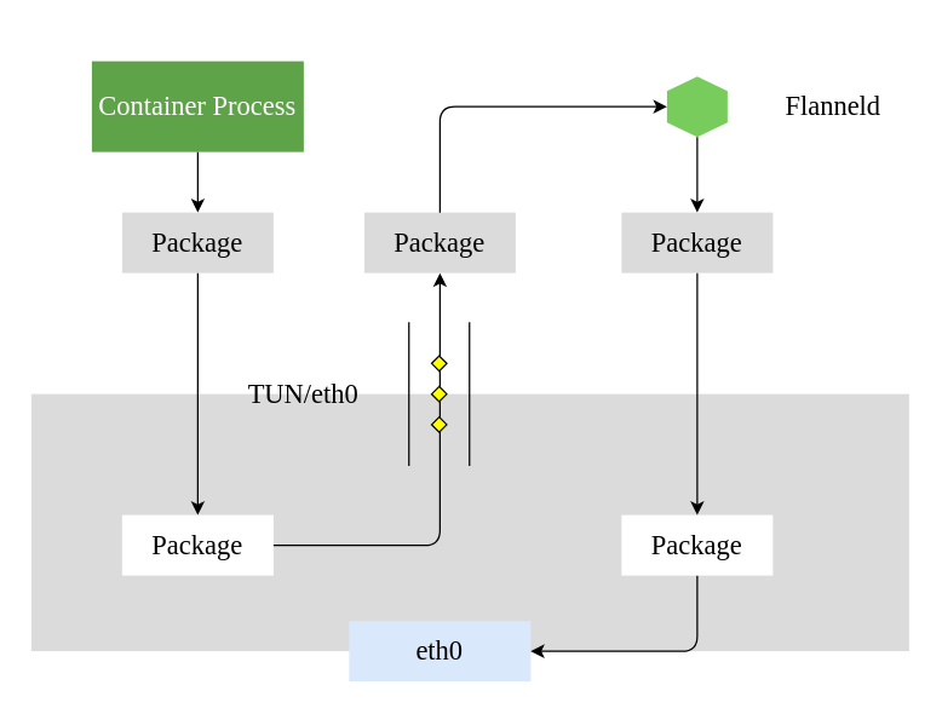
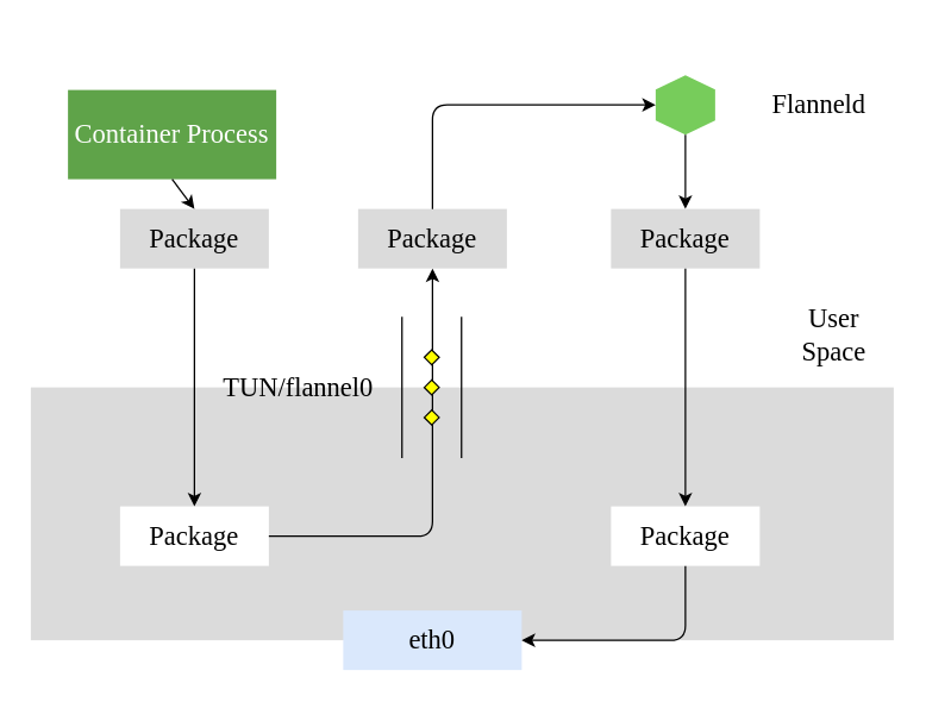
  <mxCell id="0" />
  <mxCell id="1" parent="0" />
  <mxCell id="2" value="" style="group" vertex="1" connectable="0" parent="1"><mxGeometry x="20" y="20" width="580" height="410" as="geometry" /></mxCell>
  <mxCell id="3" value="" style="rounded=0;whiteSpace=wrap;html=1;fontFamily=Comic Sans MS;fontSize=18;fontColor=#FFFFFF;fillColor=#FFFFFF;strokeColor=none;" vertex="1" parent="2"><mxGeometry width="580" height="240" as="geometry" /></mxCell>
  <mxCell id="4" value="" style="rounded=0;whiteSpace=wrap;html=1;strokeColor=none;fillColor=#DBDBDB;" vertex="1" parent="2"><mxGeometry y="240" width="580" height="170" as="geometry" /></mxCell>
- <mxCell id="6" value="Container Process" style="rounded=0;whiteSpace=wrap;html=1;strokeColor=none;fontFamily=Comic Sans MS;fontSize=18;fontColor=#FFFFFF;fillColor=#5FA349;" vertex="1" parent="1"><mxGeometry x="60" y="40" width="140" height="60" as="geometry" /></mxCell>
+ <mxCell id="5" value="User Space" style="text;html=1;strokeColor=none;fillColor=none;align=center;verticalAlign=middle;whiteSpace=wrap;rounded=0;fontFamily=Comic Sans MS;fontSize=18;fontColor=#000000;" vertex="1" parent="2"><mxGeometry x="520" y="195" width="40" height="20" as="geometry" /></mxCell>
+ <mxCell id="6" value="Container Process" style="rounded=0;whiteSpace=wrap;html=1;strokeColor=none;fontFamily=Comic Sans MS;fontSize=18;fontColor=#FFFFFF;fillColor=#5FA349;" vertex="1" parent="1"><mxGeometry x="45" y="60" width="140" height="60" as="geometry" /></mxCell>
  <mxCell id="7" value="Package" style="rounded=0;whiteSpace=wrap;html=1;fontFamily=Comic Sans MS;fontSize=18;fillColor=#DBDBDB;strokeColor=none;" vertex="1" parent="1"><mxGeometry x="80" y="140" width="100" height="40" as="geometry" /></mxCell>
  <mxCell id="8" value="Package" style="rounded=0;whiteSpace=wrap;html=1;fontFamily=Comic Sans MS;fontSize=18;fillColor=#FFFFFF;strokeColor=none;" vertex="1" parent="1"><mxGeometry x="80" y="340" width="100" height="40" as="geometry" /></mxCell>
- <mxCell id="9" value="TUN/eth0" style="text;html=1;strokeColor=none;fillColor=none;align=center;verticalAlign=middle;whiteSpace=wrap;rounded=0;fontFamily=Comic Sans MS;fontSize=18;fontColor=#000000;" vertex="1" parent="1"><mxGeometry x="140" y="245" width="120" height="30" as="geometry" /></mxCell>
+ <mxCell id="9" value="TUN/flannel0" style="text;html=1;strokeColor=none;fillColor=none;align=center;verticalAlign=middle;whiteSpace=wrap;rounded=0;fontFamily=Comic Sans MS;fontSize=18;fontColor=#000000;" vertex="1" parent="1"><mxGeometry x="140" y="245" width="120" height="30" as="geometry" /></mxCell>
  <mxCell id="10" value="Package" style="rounded=0;whiteSpace=wrap;html=1;fontFamily=Comic Sans MS;fontSize=18;strokeColor=none;fillColor=#DBDBDB;" vertex="1" parent="1"><mxGeometry x="240" y="140" width="100" height="40" as="geometry" /></mxCell>
  <mxCell id="11" value="" style="whiteSpace=wrap;html=1;shape=mxgraph.basic.isocube;isoAngle=15;fontFamily=Comic Sans MS;fontSize=18;fontColor=#000000;fillColor=#77CC5B;strokeColor=none;" vertex="1" parent="1"><mxGeometry x="440" y="50" width="40" height="40" as="geometry" /></mxCell>
  <mxCell id="12" value="Flanneld" style="text;html=1;strokeColor=none;fillColor=none;align=center;verticalAlign=middle;whiteSpace=wrap;rounded=0;fontFamily=Comic Sans MS;fontSize=18;fontColor=#000000;" vertex="1" parent="1"><mxGeometry x="530" y="60" width="40" height="20" as="geometry" /></mxCell>
  <mxCell id="13" value="Package" style="rounded=0;whiteSpace=wrap;html=1;fontFamily=Comic Sans MS;fontSize=18;strokeColor=none;fillColor=#DBDBDB;" vertex="1" parent="1"><mxGeometry x="410" y="140" width="100" height="40" as="geometry" /></mxCell>
  <mxCell id="14" value="Package" style="rounded=0;whiteSpace=wrap;html=1;fontFamily=Comic Sans MS;fontSize=18;fillColor=#FFFFFF;strokeColor=none;" vertex="1" parent="1"><mxGeometry x="410" y="340" width="100" height="40" as="geometry" /></mxCell>
  <mxCell id="15" value="eth0" style="rounded=0;whiteSpace=wrap;html=1;fontFamily=Comic Sans MS;fontSize=18;fontColor=#000000;fillColor=#dae8fc;strokeColor=none;" vertex="1" parent="1"><mxGeometry x="230" y="410" width="120" height="40" as="geometry" /></mxCell>
  <mxCell id="16" value="" style="endArrow=classic;html=1;fontFamily=Comic Sans MS;fontSize=18;fontColor=#000000;exitX=0.5;exitY=1;exitDx=0;exitDy=0;entryX=0.5;entryY=0;entryDx=0;entryDy=0;" edge="1" parent="1" source="6" target="7"><mxGeometry width="50" height="50" relative="1" as="geometry"><mxPoint x="-170" y="290" as="sourcePoint" /><mxPoint x="-120" y="240" as="targetPoint" /></mxGeometry></mxCell>
  <mxCell id="17" value="" style="endArrow=classic;html=1;fontFamily=Comic Sans MS;fontSize=18;fontColor=#000000;exitX=0.5;exitY=1;exitDx=0;exitDy=0;entryX=0.5;entryY=0;entryDx=0;entryDy=0;" edge="1" parent="1" source="7" target="8"><mxGeometry width="50" height="50" relative="1" as="geometry"><mxPoint x="-140" y="340" as="sourcePoint" /><mxPoint x="-90" y="290" as="targetPoint" /></mxGeometry></mxCell>
  <mxCell id="18" value="" style="edgeStyle=segmentEdgeStyle;endArrow=classic;html=1;fontFamily=Comic Sans MS;fontSize=18;fontColor=#000000;exitX=1;exitY=0.5;exitDx=0;exitDy=0;entryX=0.5;entryY=1;entryDx=0;entryDy=0;" edge="1" parent="1" source="8" target="10"><mxGeometry width="50" height="50" relative="1" as="geometry"><mxPoint x="-120" y="430" as="sourcePoint" /><mxPoint x="-70" y="380" as="targetPoint" /></mxGeometry></mxCell>
  <mxCell id="19" value="" style="verticalLabelPosition=bottom;verticalAlign=top;html=1;shape=mxgraph.flowchart.parallel_mode;pointerEvents=1;fontFamily=Comic Sans MS;fontSize=18;fontColor=#000000;fillColor=#FFFFFF;rotation=90;" vertex="1" parent="1"><mxGeometry x="242" y="240" width="95" height="40" as="geometry" /></mxCell>
  <mxCell id="20" value="" style="edgeStyle=segmentEdgeStyle;endArrow=classic;html=1;fontFamily=Comic Sans MS;fontSize=18;fontColor=#000000;exitX=0.5;exitY=0;exitDx=0;exitDy=0;entryX=0;entryY=0.5;entryDx=0;entryDy=0;entryPerimeter=0;" edge="1" parent="1" source="10" target="11"><mxGeometry width="50" height="50" relative="1" as="geometry"><mxPoint x="-70" y="240" as="sourcePoint" /><mxPoint x="-20" y="190" as="targetPoint" /><Array as="points"><mxPoint x="290" y="70" /></Array></mxGeometry></mxCell>
  <mxCell id="21" value="" style="endArrow=classic;html=1;fontFamily=Comic Sans MS;fontSize=18;fontColor=#000000;exitX=0.5;exitY=1;exitDx=0;exitDy=0;exitPerimeter=0;entryX=0.5;entryY=0;entryDx=0;entryDy=0;" edge="1" parent="1" source="11" target="13"><mxGeometry width="50" height="50" relative="1" as="geometry"><mxPoint x="-90" y="290" as="sourcePoint" /><mxPoint x="-40" y="240" as="targetPoint" /></mxGeometry></mxCell>
  <mxCell id="22" value="" style="endArrow=classic;html=1;fontFamily=Comic Sans MS;fontSize=18;fontColor=#000000;exitX=0.5;exitY=1;exitDx=0;exitDy=0;entryX=0.5;entryY=0;entryDx=0;entryDy=0;" edge="1" parent="1" source="13" target="14"><mxGeometry width="50" height="50" relative="1" as="geometry"><mxPoint x="-170" y="290" as="sourcePoint" /><mxPoint x="-120" y="240" as="targetPoint" /></mxGeometry></mxCell>
  <mxCell id="23" value="" style="edgeStyle=segmentEdgeStyle;endArrow=classic;html=1;fontFamily=Comic Sans MS;fontSize=18;fontColor=#000000;exitX=0.5;exitY=1;exitDx=0;exitDy=0;entryX=1;entryY=0.5;entryDx=0;entryDy=0;" edge="1" parent="1" source="14" target="15"><mxGeometry width="50" height="50" relative="1" as="geometry"><mxPoint x="-60" y="490" as="sourcePoint" /><mxPoint x="-10" y="440" as="targetPoint" /><Array as="points"><mxPoint x="460" y="430" /></Array></mxGeometry></mxCell>
